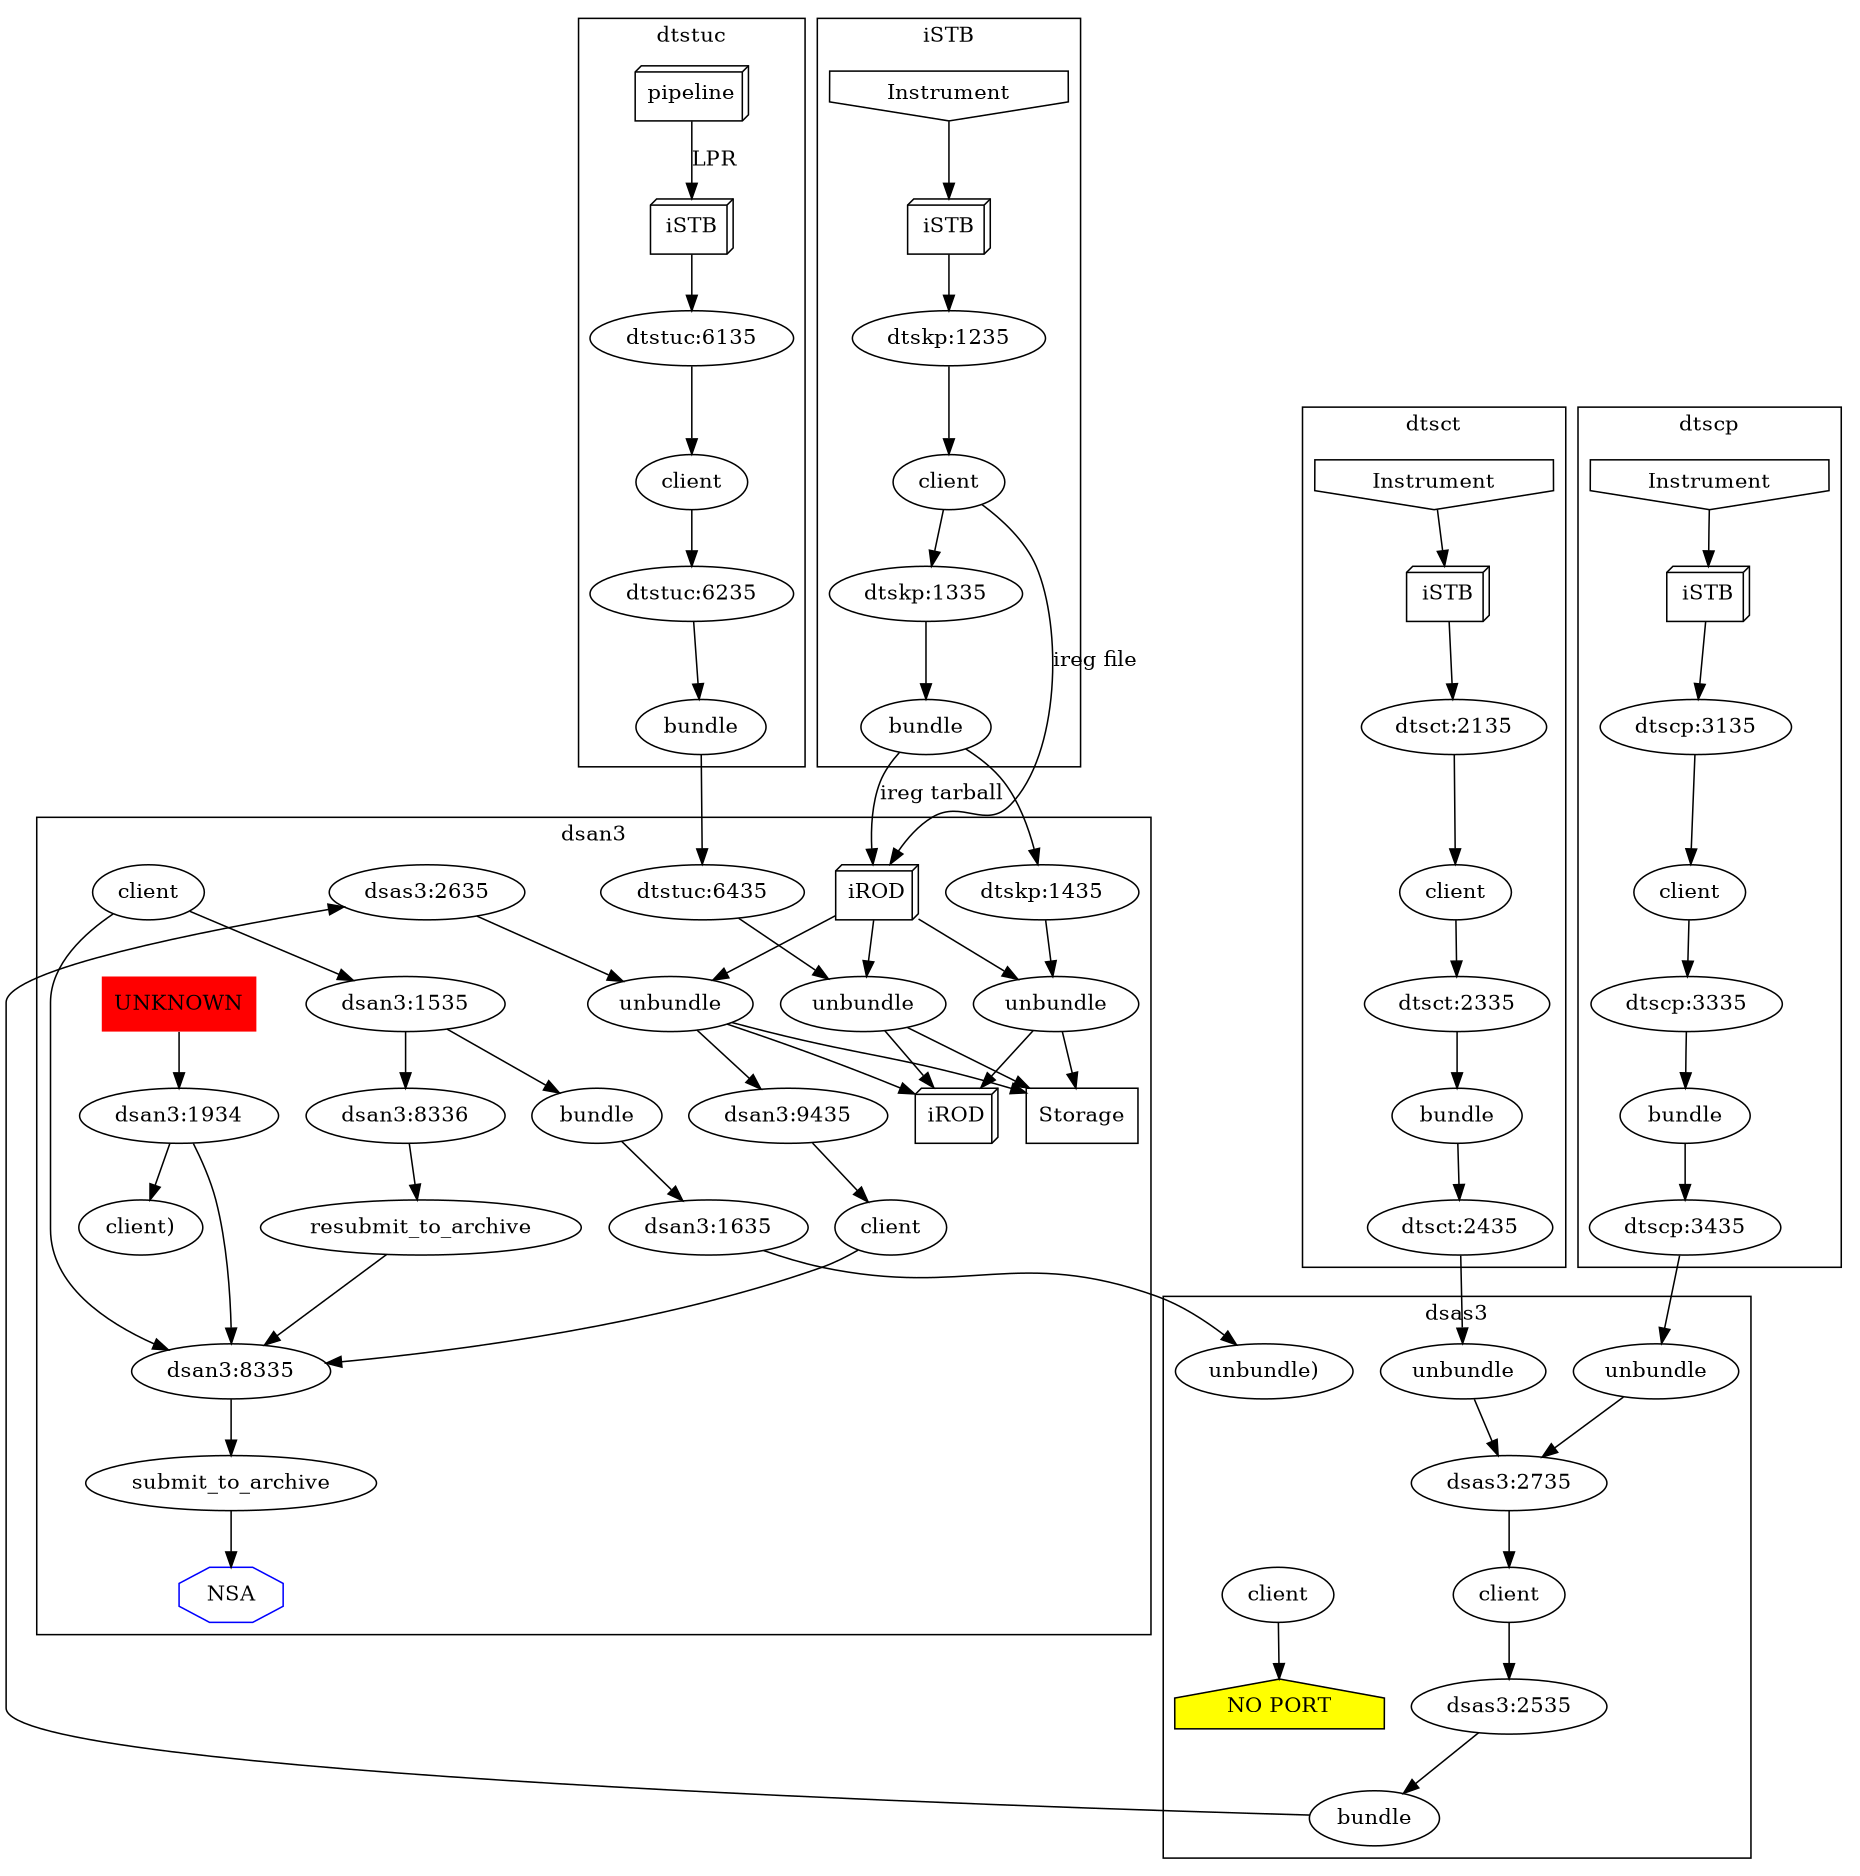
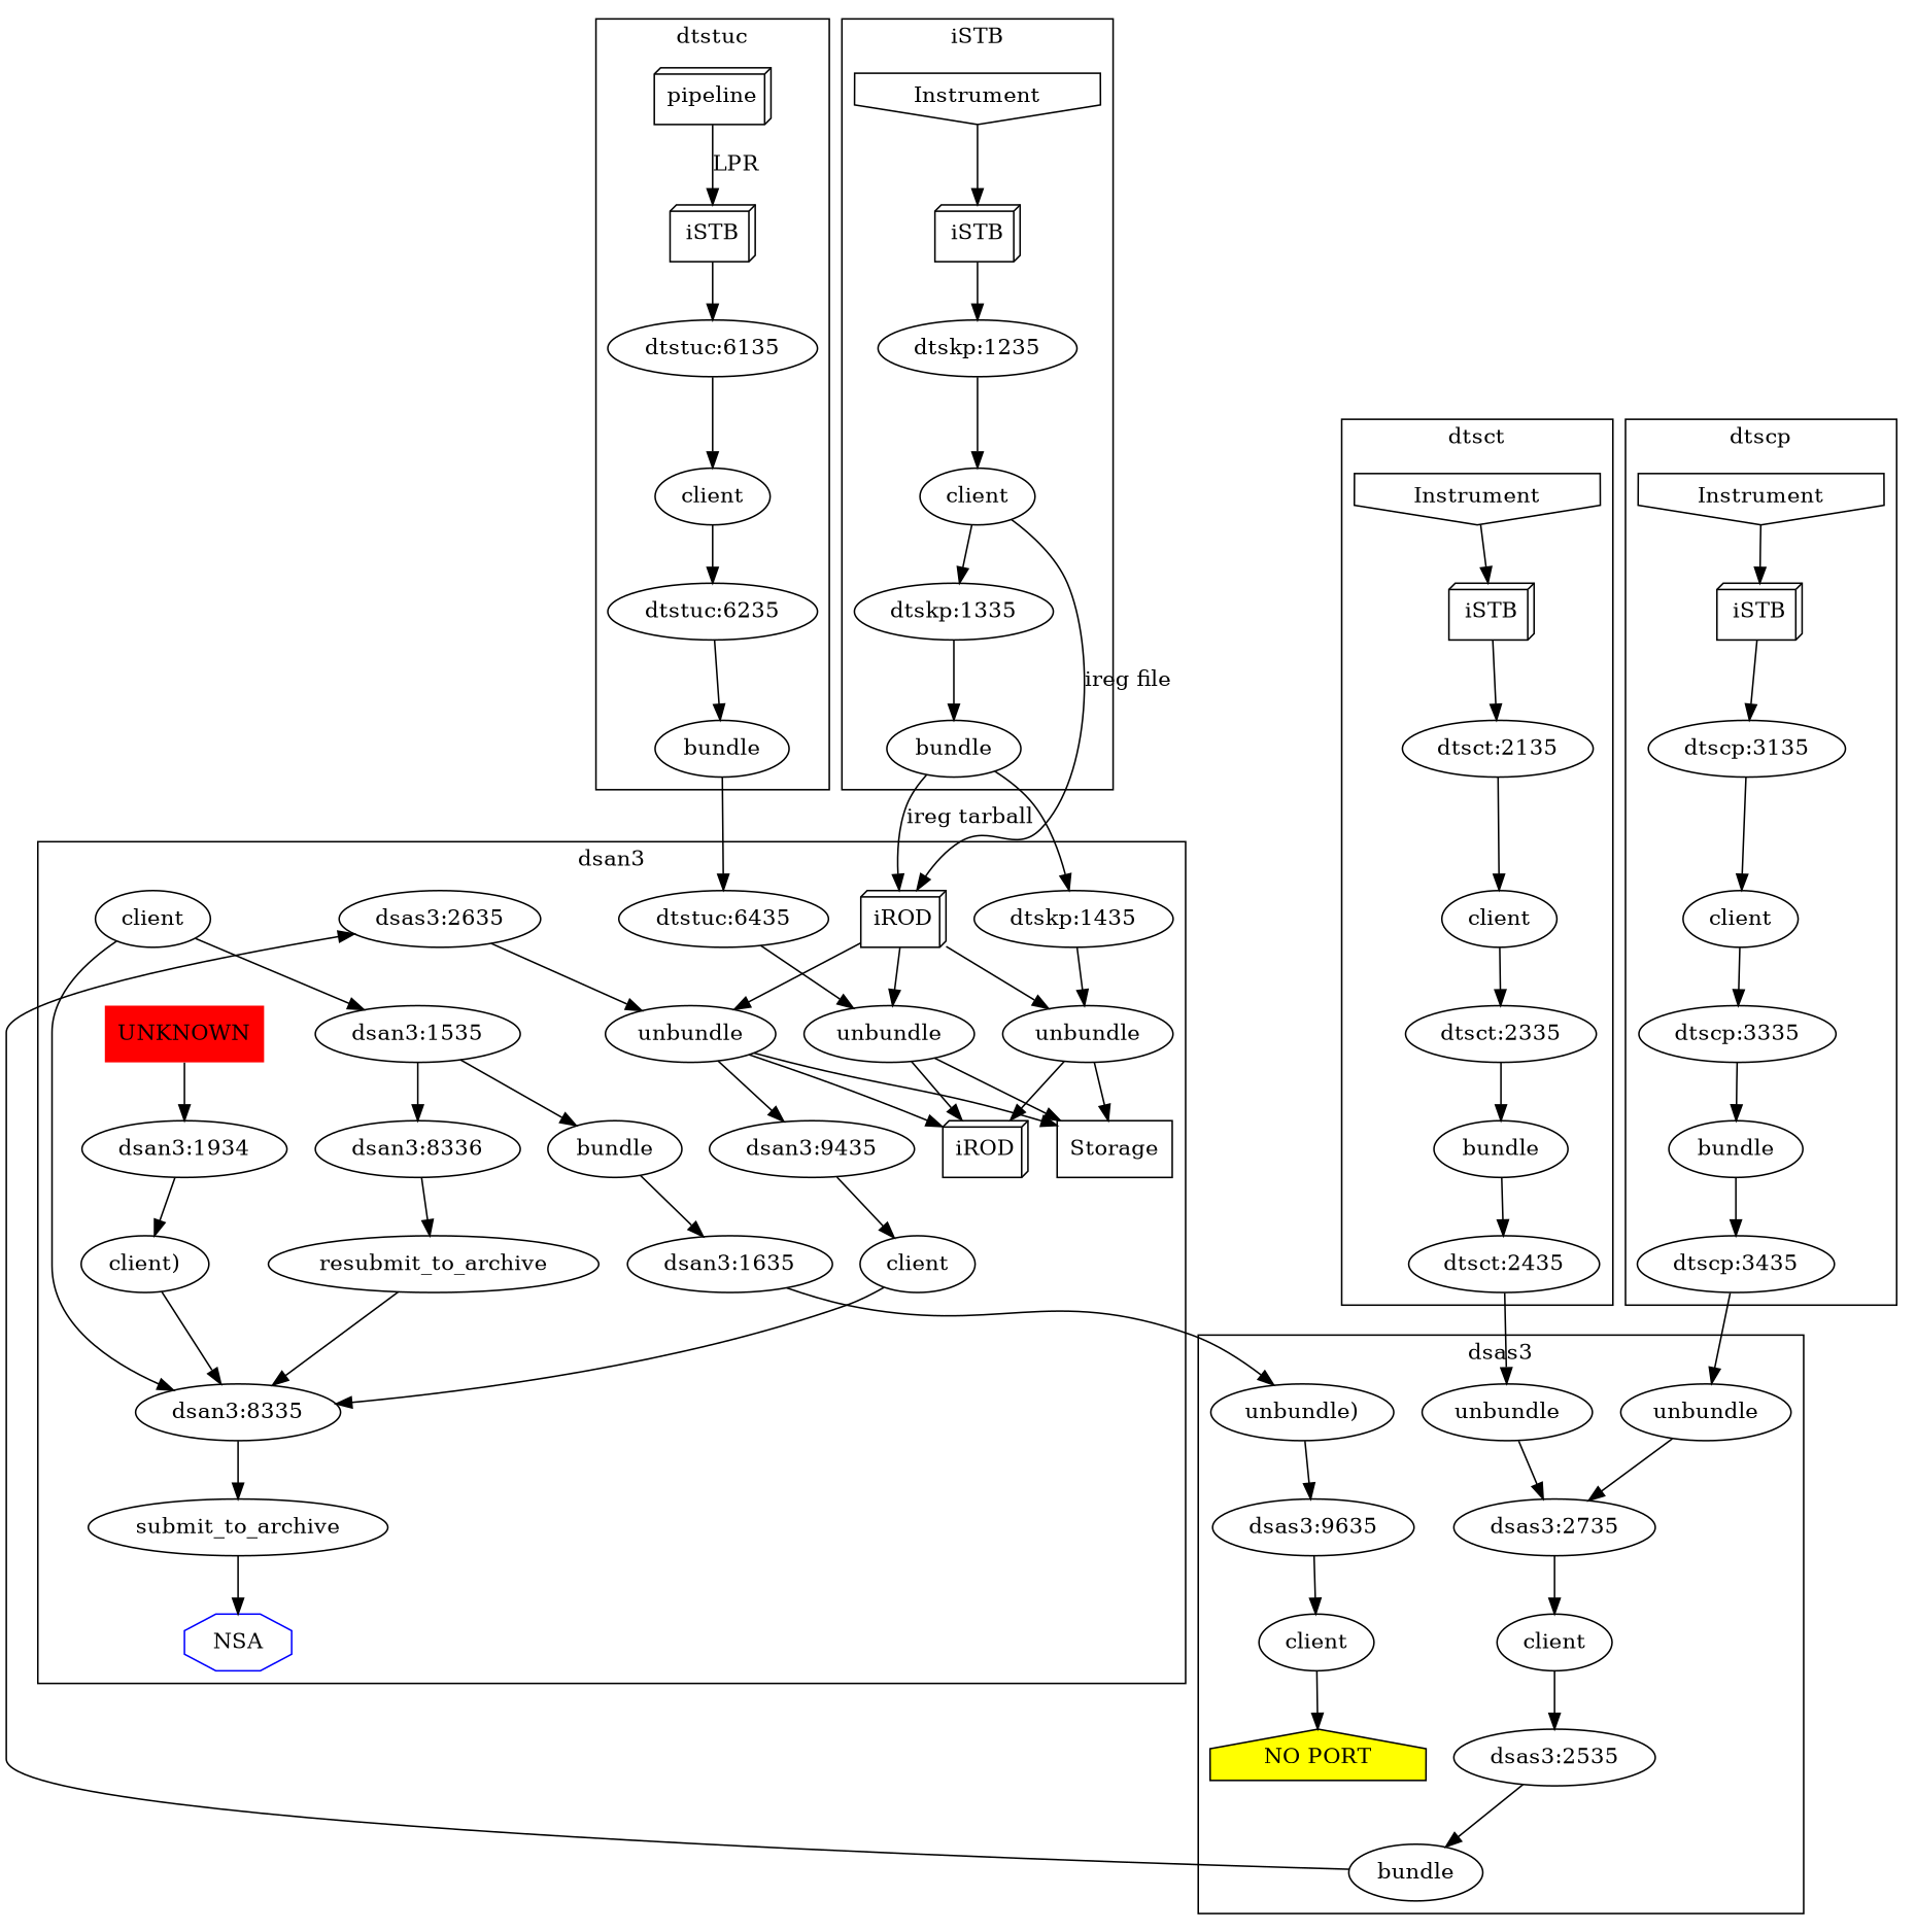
  digraph {
    rankdir=TD
    node [fillcolor=red shape=ellipse peripheries=1]
    n1 [label=UNKNOWN shape=plaintext style=filled peripheries=""]
    n2 [label="dsan3:1934"]
    n3 [label="dtstuc:6435"]
    n4 [label=unbundle]
    n5 [label="dsan3:1535"]
    n6 [label=bundle]
    n7 [label=client]
    n8 [label="dsan3:1635"]
    n9 [label="dsas3:2635"]
    n10 [label=unbundle]
    n11 [label="dtskp:1435"]
    n12 [label=unbundle]
    n13 [label=iROD shape=box3d]
    n14 [label="client)"]
    n15 [label="dsan3:8335"]
    n16 [label=submit_to_archive]
    n17 [label="dsan3:9435"]
    n18 [label=client]
    n19 [label="dsan3:8336"]
    n20 [label=resubmit_to_archive]
    n21 [label=Storage shape=none]
    n22 [label=iROD shape=box3d]
    n23 [color=blue label=NSA shape=octagon]
    n24 [label="dtscp:3135"]
    n25 [label=client]
    n26 [label="dtscp:3335"]
    n27 [label=bundle]
    n28 [label="dtscp:3435"]
    n29 [label=Instrument shape=invhouse]
    n30 [label=iSTB shape=box3d]
    n31 [label="dtsct:2135"]
    n32 [label=client]
    n33 [label="dtsct:2335"]
    n34 [label=bundle]
    n35 [label="dtsct:2435"]
    n36 [label=Instrument shape=invhouse]
    n37 [label=iSTB shape=box3d]
    n38 [fillcolor=yellow label="NO PORT" shape=house style=filled peripheries=""]
    n39 [label="unbundle)"]
    n40 [label=unbundle]
    n41 [label=unbundle]
    n42 [label="dsas3:2535"]
    n43 [label=bundle]
    n44 [label="dsas3:2735"]
    n45 [label=client]
+   n46 [label="dsas3:9635"]
    n47 [label=client]
    n48 [label="dtskp:1235"]
    n49 [label=client]
    n50 [label="dtskp:1335"]
    n51 [label=bundle]
    n52 [label=Instrument shape=invhouse]
    n53 [label=iSTB shape=box3d]
    n54 [label="dtstuc:6135"]
    n55 [label=client]
    n56 [label="dtstuc:6235"]
    n57 [label=bundle]
    n58 [label=pipeline shape=box3d]
    n59 [label=iSTB shape=box3d]
    subgraph cluster_1 {
      label=dsan3
      rankdir=LR
      style=solid
      n1
      n2
      n3
      n4
      n5
      n6
      n7
      n8
      n9
      n10
      n11
      n12
      n13
      n14
      n15
      n16
      n17
      n18
      n19
      n20
      n21
      n22
      n23
    }
    subgraph cluster_2 {
      label=dtscp
      style=solid
      n24
      n25
      n26
      n27
      n28
      n29
      n30
    }
    subgraph cluster_3 {
      label=dtsct
      style=solid
      n31
      n32
      n33
      n34
      n35
      n36
      n37
    }
    subgraph cluster_4 {
      label=dsas3
      style=solid
      n38
      n39
      n40
      n41
      n42
      n43
      n44
      n45
+     n46
      n47
    }
    subgraph cluster_5 {
      label=iSTB
      rankdir=LR
      style=solid
      n48
      n49
      n50
      n51
      n52
      n53
    }
    subgraph cluster_6 {
      label=dtstuc
      style=solid
      n54
      n55
      n56
      n57
      n58
      n59
    }
    n1 -> n2
    n2 -> n14
    n3 -> n4
    n4 -> n21
    n4 -> n22
    n5 -> n6
    n5 -> n19
    n6 -> n8
    n7 -> n5
    n7 -> n15
    n8 -> n39
    n9 -> n10
    n10 -> n17
    n10 -> n21
    n10 -> n22
    n11 -> n12
    n12 -> n21
    n12 -> n22
    n13 -> n4
    n13 -> n10
    n13 -> n12
-   n2 -> n15
+   n14 -> n15
    n15 -> n16
    n16 -> n23
    n17 -> n18
    n18 -> n15
    n19 -> n20
    n20 -> n15
    n24 -> n25
    n25 -> n26
    n26 -> n27
    n27 -> n28
    n28 -> n40
    n29 -> n30
    n30 -> n24
    n31 -> n32
    n32 -> n33
    n33 -> n34
    n34 -> n35
    n35 -> n41
    n36 -> n37
    n37 -> n31
+   n39 -> n46
    n40 -> n44
    n41 -> n44
    n42 -> n43
    n43 -> n9
    n44 -> n45
    n45 -> n42
+   n46 -> n47
    n47 -> n38
    n48 -> n49
    n49 -> n13 [label="ireg file"]
    n49 -> n50
    n50 -> n51
    n51 -> n11
    n51 -> n13 [label="ireg tarball"]
    n52 -> n53
    n53 -> n48
    n54 -> n55
    n55 -> n56
    n56 -> n57
    n57 -> n3
    n58 -> n59 [label=LPR]
    n59 -> n54
  }
